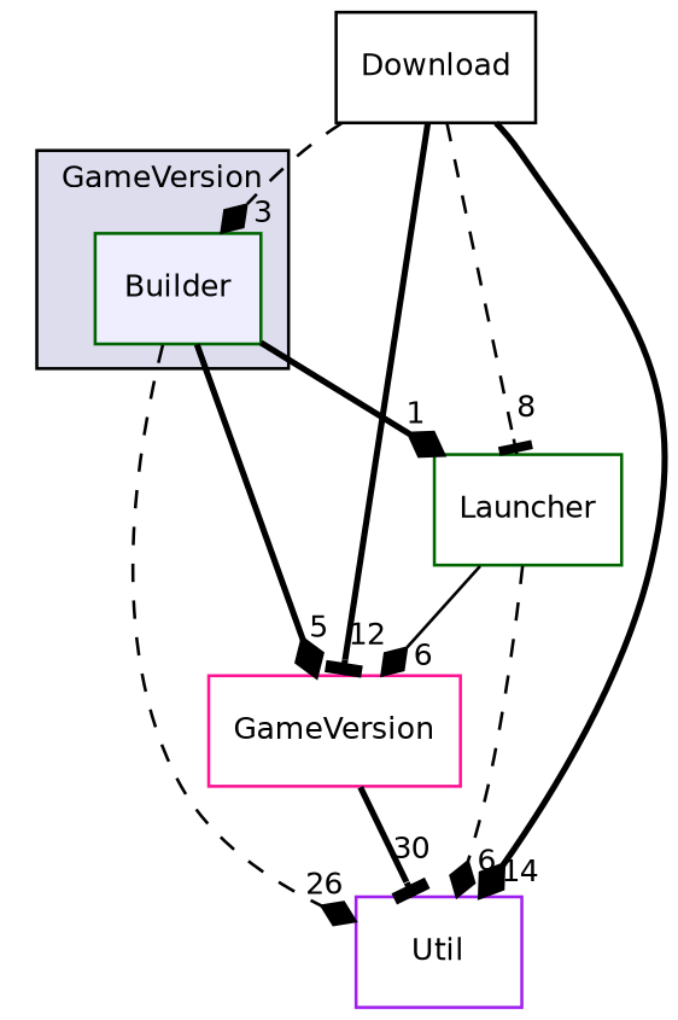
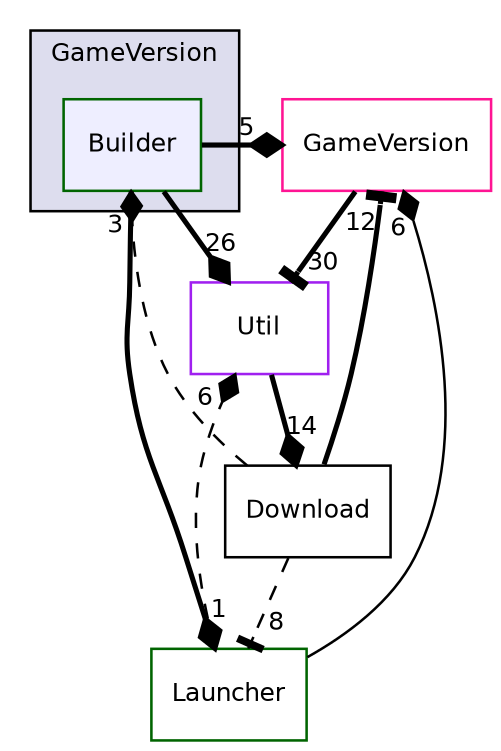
  digraph {
    compound=true
    node [color=darkgreen fontname=Helvetica fontsize=10 shape=box]
    edge [arrowhead=diamond headlabel=6 labeldistance=1.5 labelfontname=Helvetica labelfontsize=10 style=bold]
    n1 [fillcolor="#eeeeff" label=Builder pencolor=black style=filled]
    n2 [color=deeppink label=GameVersion]
    n3 [label=Launcher]
    n4 [color=purple label=Util]
    n5 [color=black label=Download]
    subgraph cluster_1 {
      bgcolor="#ddddee"
      fontname=Helvetica
      fontsize=10
      label=GameVersion
      pencolor=black
      n1
    }
    n1 -> n2 [headlabel=5]
    n1 -> n3 [headlabel=1]
-   n1 -> n4 [headlabel=26 style=dashed]
+   n1 -> n4 [headlabel=26]
    n2 -> n4 [arrowhead=tee headlabel=30]
    n3 -> n2 [style=solid]
    n3 -> n4 [style=dashed]
    n5 -> n1 [headlabel=3 style=dashed]
    n5 -> n2 [arrowhead=tee headlabel=12]
    n5 -> n3 [arrowhead=tee headlabel=8 style=dashed]
-   n5 -> n4 [headlabel=14]
+   n4 -> n5 [headlabel=14]
  }
